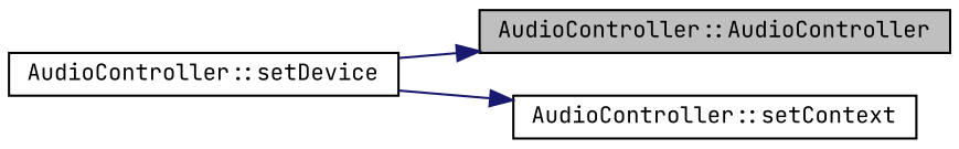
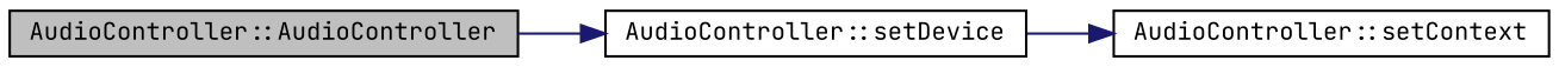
  digraph {
    fontname="JetBrains Mono"
    rankdir=LR
    node [color=black fillcolor=white fontname="JetBrains Mono" fontsize=10 shape=record style=filled]
    edge [color=midnightblue fontname="JetBrains Mono" fontsize=10 labelfontname=Helvetica labelfontsize=10 style=solid]
    n1 [fillcolor=grey75 fontcolor=black height=0.2 label="AudioController::AudioController" width=0.4]
    n2 [height=0.2 label="AudioController::setDevice" width=0.4]
    n3 [height=0.2 label="AudioController::setContext" width=0.4]
-   n2 -> n1
+   n1 -> n2
    n2 -> n3
  }
